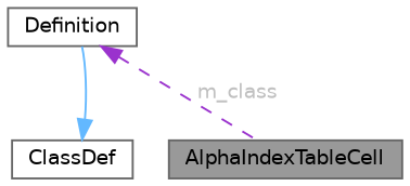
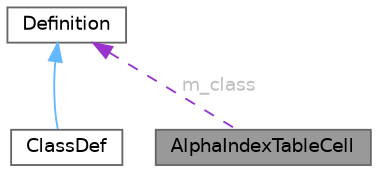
  digraph {
    node [color=gray40 fillcolor=white fontname=Helvetica fontsize=10 shape=box style=filled]
    edge [dir=back fontname=Helvetica fontsize=10 labelfontname=Helvetica labelfontsize=10]
    n1 [fillcolor=grey60 fontcolor=black height=0.2 label=AlphaIndexTableCell width=0.4]
    n2 [height=0.2 label=ClassDef width=0.4]
    n3 [height=0.2 label=Definition width=0.4]
    n3 -> n1 [color=darkorchid3 fontcolor=grey label=" m_class" style=dashed]
-   n2 -> n3 [color=steelblue1 style=solid]
+   n3 -> n2 [color=steelblue1 style=solid]
  }
